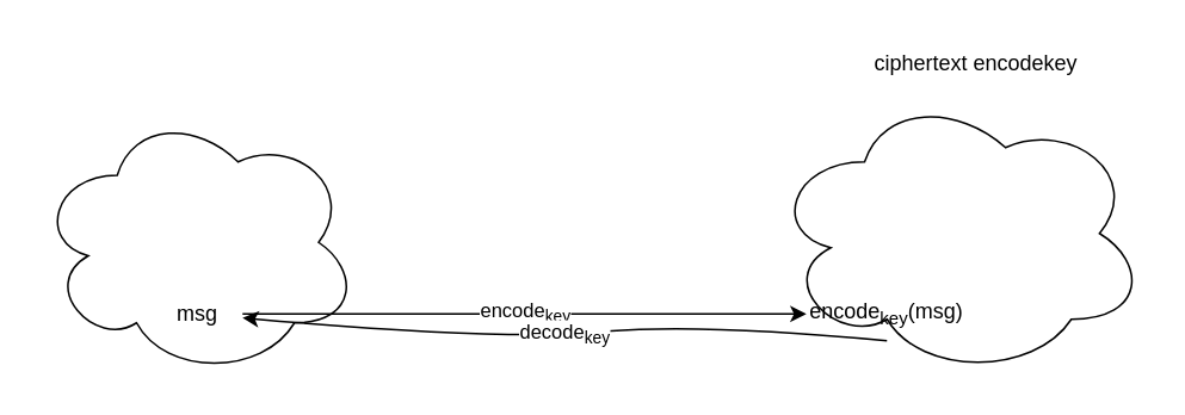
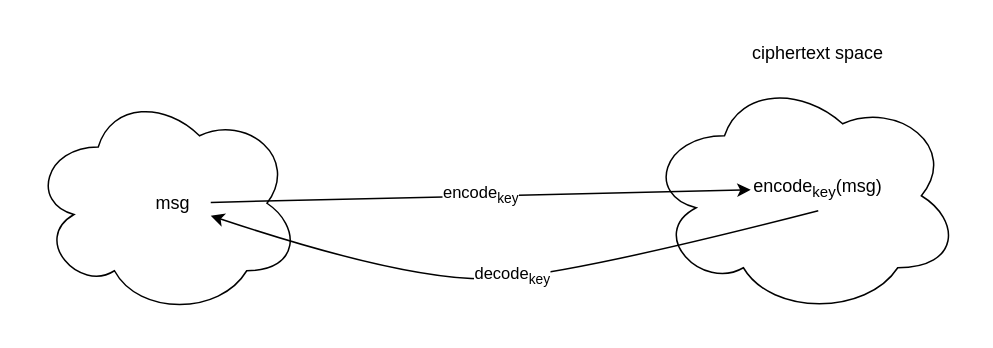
  <mxCell id="0" />
  <mxCell id="1" parent="0" />
  <mxCell id="2" value="" style="ellipse;shape=cloud;whiteSpace=wrap;html=1;" vertex="1" parent="1"><mxGeometry x="430" y="50" width="210" height="160" as="geometry" /></mxCell>
  <mxCell id="3" value="" style="ellipse;shape=cloud;whiteSpace=wrap;html=1;" vertex="1" parent="1"><mxGeometry x="20" y="60" width="180" height="150" as="geometry" /></mxCell>
  <mxCell id="4" value="encode&lt;sub&gt;key&lt;/sub&gt;" style="endArrow=classic;html=1;" edge="1" parent="1" source="5" target="6"><mxGeometry width="50" height="50" relative="1" as="geometry"><mxPoint x="270" y="170" as="sourcePoint" /><mxPoint x="410" y="120" as="targetPoint" /></mxGeometry></mxCell>
- <mxCell id="5" value="msg" style="text;html=1;strokeColor=none;fillColor=none;align=center;verticalAlign=middle;whiteSpace=wrap;rounded=0;" vertex="1" parent="1"><mxGeometry x="85" y="160" width="50" height="30" as="geometry" /></mxCell>
- <mxCell id="6" value="encode&lt;sub&gt;key&lt;/sub&gt;(msg)" style="text;html=1;strokeColor=none;fillColor=none;align=center;verticalAlign=middle;whiteSpace=wrap;rounded=0;" vertex="1" parent="1"><mxGeometry x="450" y="160" width="90" height="30" as="geometry" /></mxCell>
+ <mxCell id="5" value="msg" style="text;html=1;strokeColor=none;fillColor=none;align=center;verticalAlign=middle;whiteSpace=wrap;rounded=0;" vertex="1" parent="1"><mxGeometry x="90" y="120" width="50" height="30" as="geometry" /></mxCell>
+ <mxCell id="6" value="encode&lt;sub&gt;key&lt;/sub&gt;(msg)" style="text;html=1;strokeColor=none;fillColor=none;align=center;verticalAlign=middle;whiteSpace=wrap;rounded=0;" vertex="1" parent="1"><mxGeometry x="500" y="110" width="90" height="30" as="geometry" /></mxCell>
  <mxCell id="7" value="decode&lt;sub&gt;key&lt;/sub&gt;" style="curved=1;endArrow=classic;html=1;exitX=0.5;exitY=1;exitDx=0;exitDy=0;" edge="1" parent="1" source="6" target="5"><mxGeometry width="50" height="50" relative="1" as="geometry"><mxPoint x="360" y="270" as="sourcePoint" /><mxPoint x="410" y="220" as="targetPoint" /><Array as="points"><mxPoint x="390" y="180" /><mxPoint x="280" y="190" /></Array></mxGeometry></mxCell>
- <mxCell id="8" value="ciphertext encodekey" style="text;html=1;strokeColor=none;fillColor=none;align=center;verticalAlign=middle;whiteSpace=wrap;rounded=0;" vertex="1" parent="1"><mxGeometry x="460" y="20" width="170" height="30" as="geometry" /></mxCell>
+ <mxCell id="8" value="ciphertext space" style="text;html=1;strokeColor=none;fillColor=none;align=center;verticalAlign=middle;whiteSpace=wrap;rounded=0;" vertex="1" parent="1"><mxGeometry x="460" y="20" width="170" height="30" as="geometry" /></mxCell>
